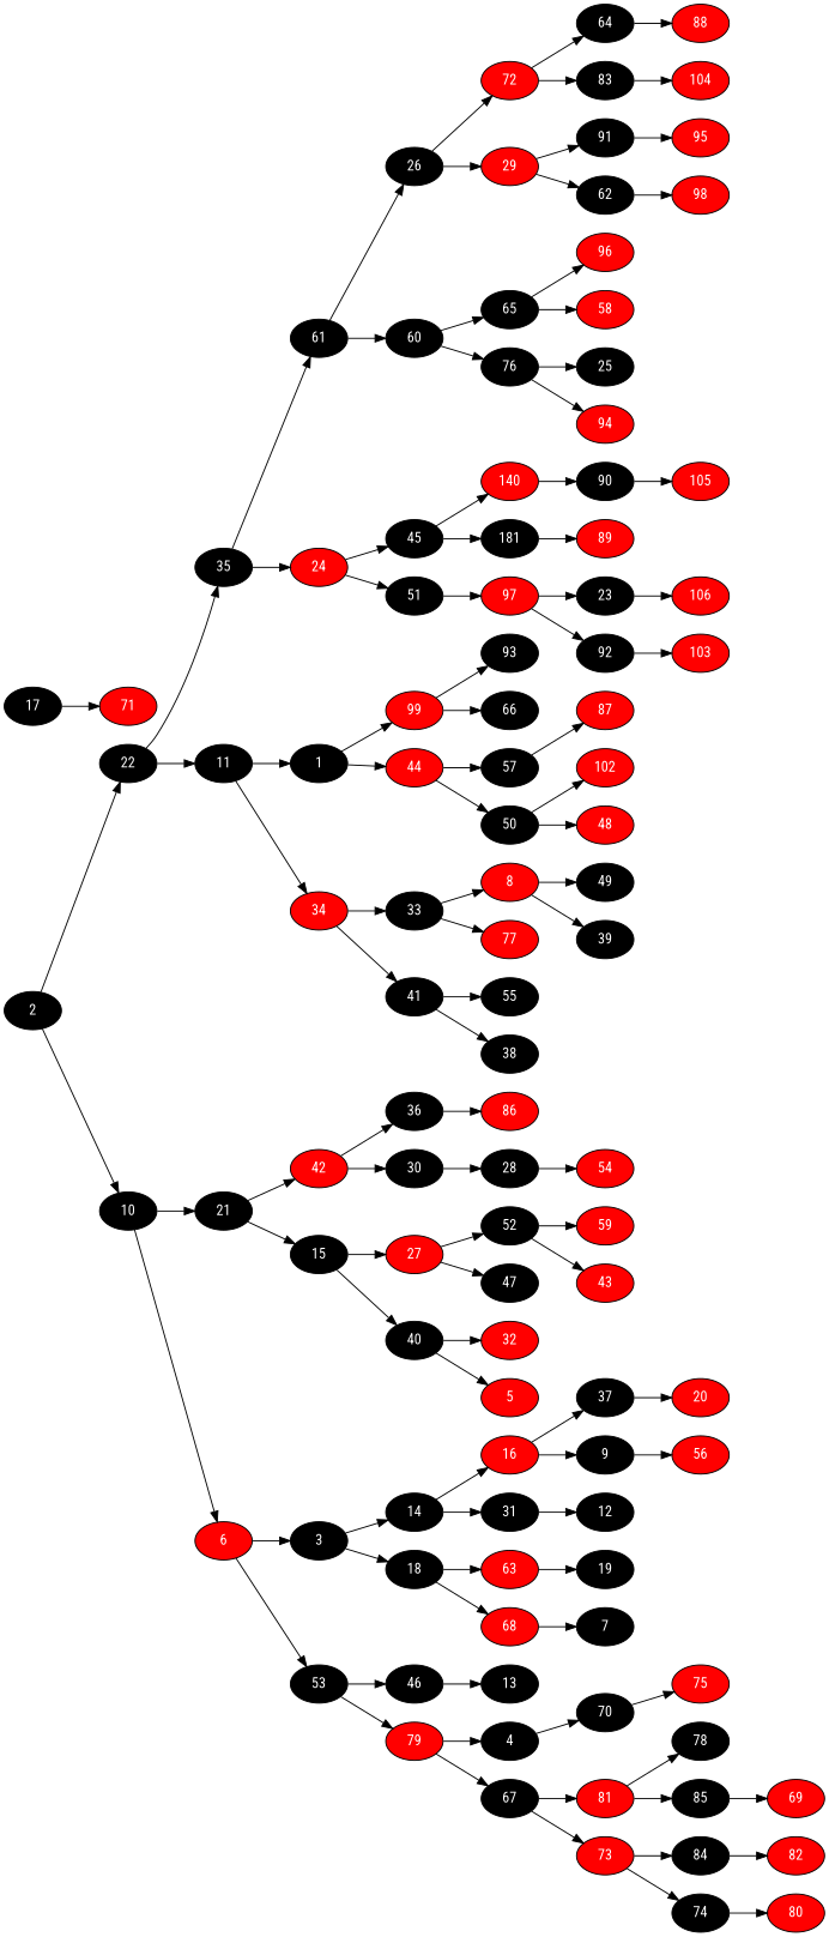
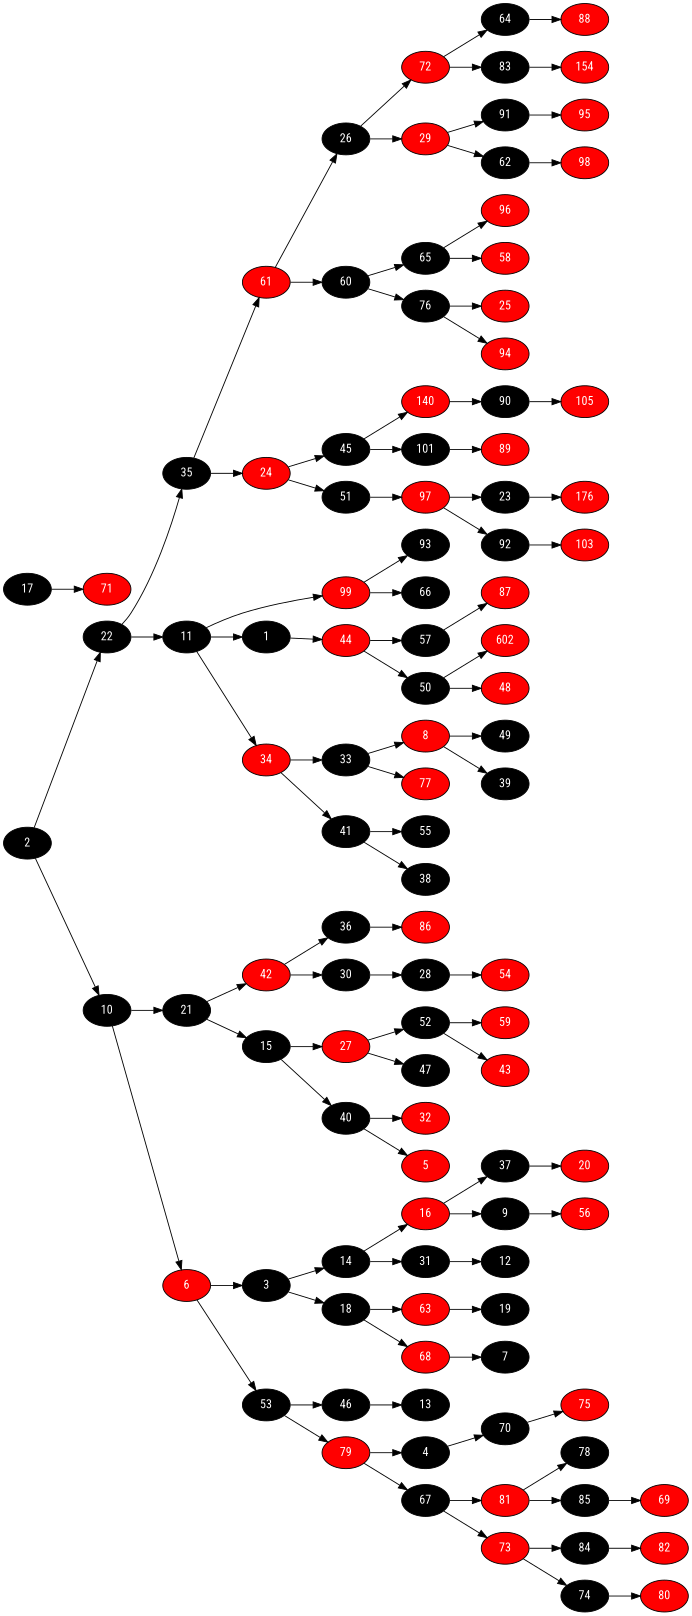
  digraph {
    fontname="Roboto Condensed"
    rankdir=LR
    node [fillcolor=" black" fontcolor=" white" fontname="Roboto Condensed" style=filled]
    edge [color=black fontname="Roboto Condensed"]
    2
    22
    35
-   61 [fillcolor=black]
+   61 [fillcolor=" red"]
    26
    72 [fillcolor=" red"]
    64
    88 [fillcolor=" red"]
    83
-   104 [fillcolor=" red"]
+   104 [fillcolor=" red" label=154]
    29 [fillcolor=" red"]
    91
    95 [fillcolor=" red"]
    62
    98 [fillcolor=" red"]
    60
    65
    96 [fillcolor=" red"]
    58 [fillcolor=" red"]
    76
-   25 [fillcolor=black]
+   25 [fillcolor=" red"]
    94 [fillcolor=" red"]
    24 [fillcolor=" red"]
    45
    n25 [fillcolor=" red" label=140]
    90
    105 [fillcolor=" red"]
-   101 [label=181]
+   101
    89 [fillcolor=" red"]
    51
    97 [fillcolor=" red"]
    23
-   106 [fillcolor=" red"]
+   106 [fillcolor=" red" label=176]
    92
    103 [fillcolor=" red"]
    11
    1
    99 [fillcolor=" red"]
    93
    66
    44 [fillcolor=" red"]
    57
    87 [fillcolor=" red"]
    50
-   102 [fillcolor=" red"]
+   102 [fillcolor=" red" label=602]
    48 [fillcolor=" red"]
    34 [fillcolor=" red"]
    33
    8 [fillcolor=" red"]
    49
    39
    77 [fillcolor=" red"]
    41
    55
    38
    10
    21
    42 [fillcolor=" red"]
    36
    86 [fillcolor=" red"]
    30
    17
    71 [fillcolor=" red"]
    28
    54 [fillcolor=" red"]
    15
    27 [fillcolor=" red"]
    52
    59 [fillcolor=" red"]
    43 [fillcolor=" red"]
    47
    40
    32 [fillcolor=" red"]
    5 [fillcolor=" red"]
    6 [fillcolor=" red"]
    3
    14
    16 [fillcolor=" red"]
    37
    20 [fillcolor=" red"]
    9
    56 [fillcolor=" red"]
    31 [fillcolor=black]
    12
    18
    63 [fillcolor=" red"]
    19
    68 [fillcolor=" red"]
    7
    53
    46
    13
    79 [fillcolor=" red"]
    4
    70
    75 [fillcolor=" red"]
    67
    81 [fillcolor=" red"]
    78
    85
    69 [fillcolor=" red"]
    73 [fillcolor=" red"]
    84
    82 [fillcolor=" red"]
    74
    80 [fillcolor=" red"]
    subgraph sub_1 {
      2
      22
      35
      61
      26
      72
      64
      88
      83
      104
      29
      91
      95
      62
      98
      60
      65
      96
      58
      76
      25
      94
      24
      45
      n25
      90
      105
      101
      89
      51
      97
      23
      106
      92
      103
      11
      1
      99
      93
      66
      44
      57
      87
      50
      102
      48
      34
      33
      8
      49
      39
      77
      41
      55
      38
      10
      21
      42
      36
      86
      30
      17
      71
      28
      54
      15
      27
      52
      59
      43
      47
      40
      32
      5
      6
      3
      14
      16
      37
      20
      9
      56
      31
      12
      18
      63
      19
      68
      7
      53
      46
      13
      79
      4
      70
      75
      67
      81
      78
      85
      69
      73
      84
      82
      74
      80
    }
    2 -> 22
    2 -> 10
    22 -> 35
    22 -> 11
    35 -> 61
    35 -> 24
    61 -> 26
    61 -> 60
    26 -> 72
    26 -> 29
    72 -> 64
    72 -> 83
    64 -> 88
    83 -> 104
    29 -> 91
    29 -> 62
    91 -> 95
    62 -> 98
    60 -> 65
    60 -> 76
    65 -> 96
    65 -> 58
    76 -> 25
    76 -> 94
    24 -> 45
    24 -> 51
    45 -> n25
    45 -> 101
    n25 -> 90
    90 -> 105
    101 -> 89
    51 -> 97
    97 -> 23
    97 -> 92
    23 -> 106
    92 -> 103
    11 -> 1
    11 -> 34
-   1 -> 99
+   11 -> 99
    1 -> 44
    99 -> 93
    99 -> 66
    44 -> 57
    44 -> 50
    57 -> 87
    50 -> 102
    50 -> 48
    34 -> 33
    34 -> 41
    33 -> 8
    33 -> 77
    8 -> 49
    8 -> 39
    41 -> 55
    41 -> 38
    10 -> 21
    10 -> 6
    21 -> 42
    21 -> 15
    42 -> 36
    42 -> 30
    36 -> 86
    30 -> 28
    17 -> 71
    28 -> 54
    15 -> 27
    15 -> 40
    27 -> 52
    27 -> 47
    52 -> 59
    52 -> 43
    40 -> 32
    40 -> 5
    6 -> 3
    6 -> 53
    3 -> 14
    3 -> 18
    14 -> 16
    14 -> 31
    16 -> 37
    16 -> 9
    37 -> 20
    9 -> 56
    31 -> 12
    18 -> 63
    18 -> 68
    63 -> 19
    68 -> 7
    53 -> 46
    53 -> 79
    46 -> 13
    79 -> 4
    79 -> 67
    4 -> 70
    70 -> 75
    67 -> 81
    67 -> 73
    81 -> 78
    81 -> 85
    85 -> 69
    73 -> 84
    73 -> 74
    84 -> 82
    74 -> 80
  }
